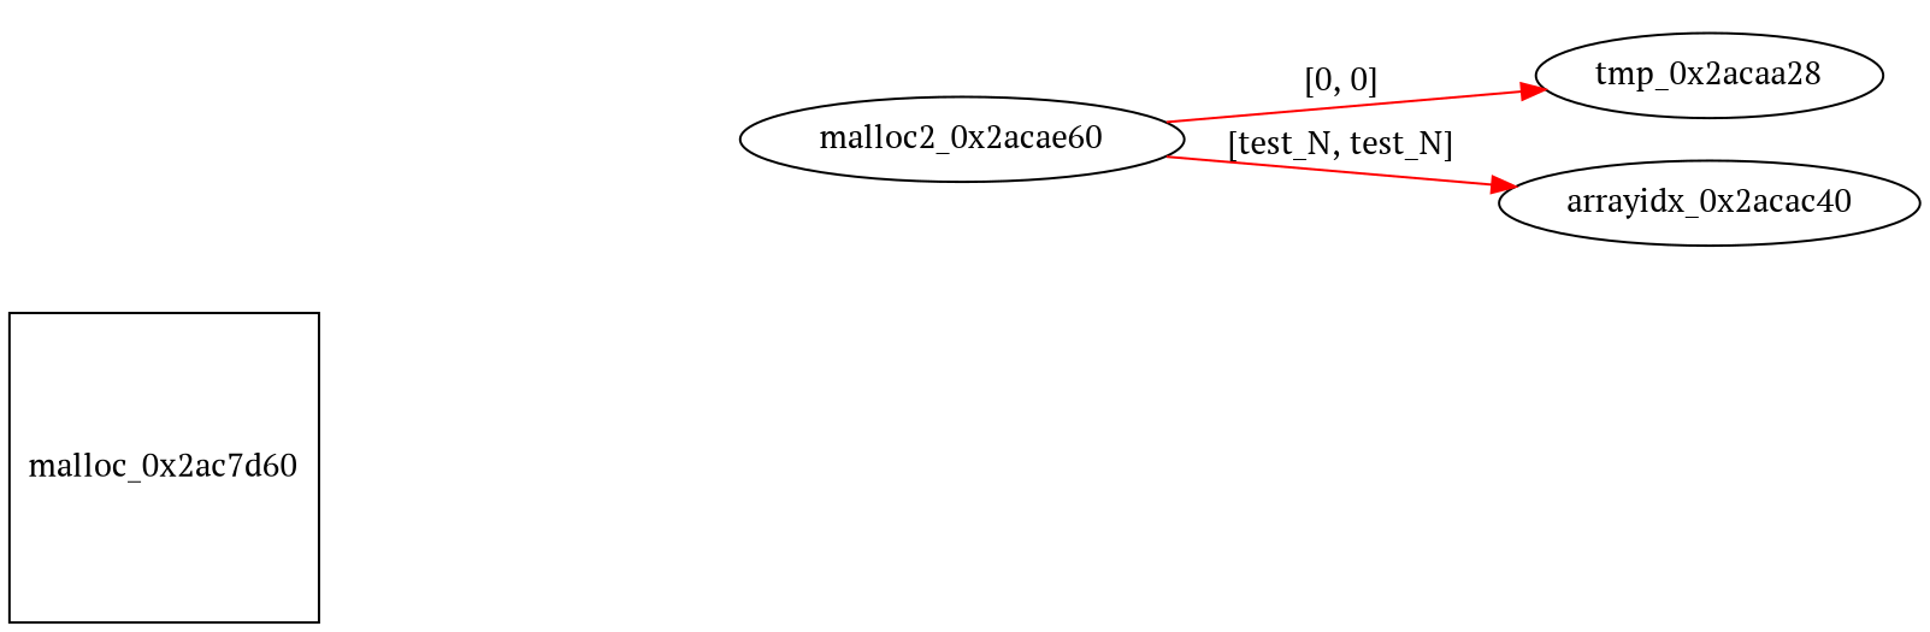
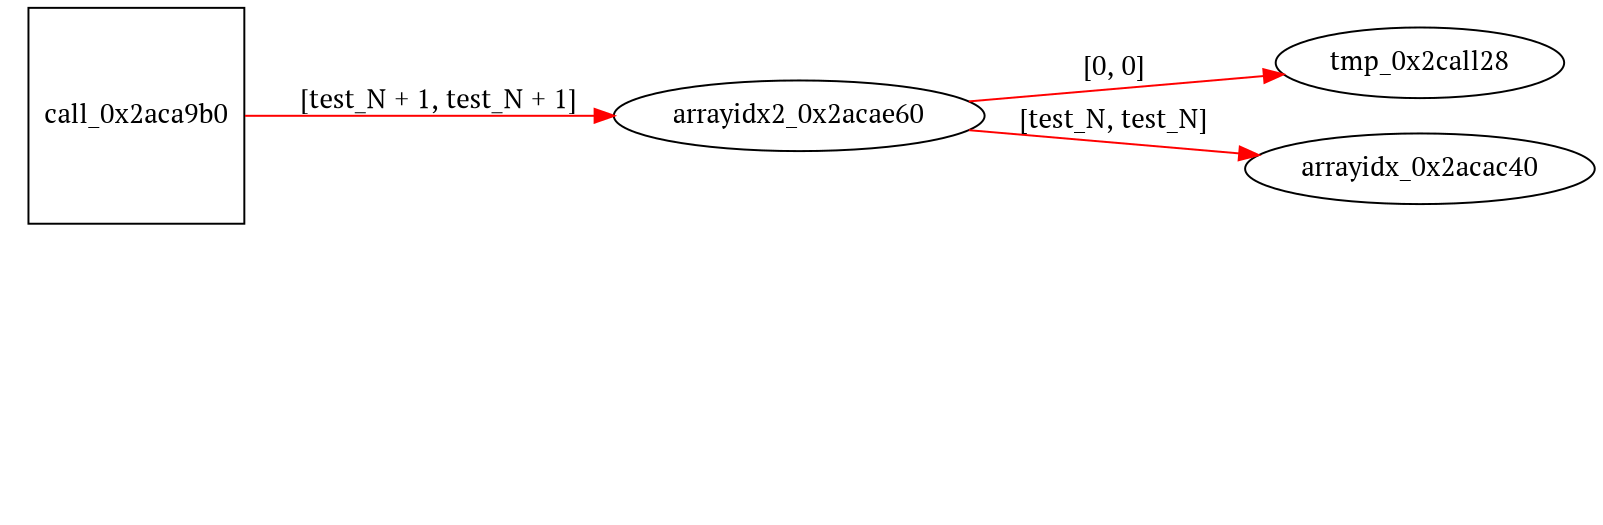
  digraph {
    fontname="PT Serif"
    rankdir=LR
    node [fontname="PT Serif" shape=ellipse]
    edge [color=red fontname="PT Serif"]
-   malloc_0x2ac7d60 [shape=square]
-   arrayidx2_0x2acae60 [label=malloc2_0x2acae60]
-   tmp_0x2acaa28
+   call_0x2aca9b0 [shape=square]
+   arrayidx2_0x2acae60
+   tmp_0x2acaa28 [label=tmp_0x2call28]
    arrayidx_0x2acac40
+   call_0x2aca9b0 -> arrayidx2_0x2acae60 [label="[test_N + 1, test_N + 1]"]
    arrayidx2_0x2acae60 -> tmp_0x2acaa28 [label="[0, 0]"]
    arrayidx2_0x2acae60 -> arrayidx_0x2acac40 [label="[test_N, test_N]"]
  }
